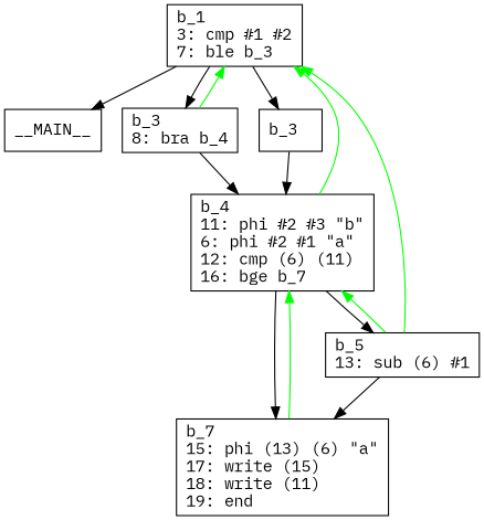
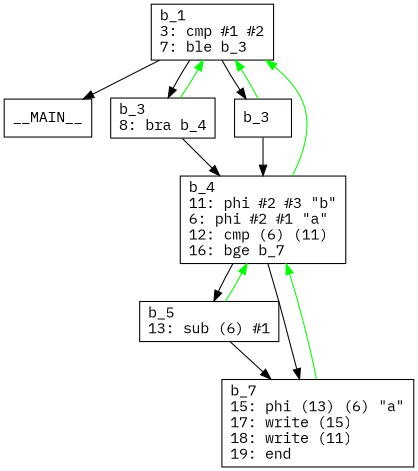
  digraph {
    fontname="IBM Plex Mono"
    node [fontname="IBM Plex Mono" shape=box]
    edge [fontname="IBM Plex Mono"]
    n1 [label="b_1\l3: cmp #1 #2\l7: ble b_3\l"]
    __MAIN__
    n3 [label="b_3\l8: bra b_4\l"]
    n4 [label="b_3\l"]
    n5 [label="b_4\l11: phi #2 #3 \"b\"\l6: phi #2 #1 \"a\"\l12: cmp (6) (11)\l16: bge b_7\l"]
    n6 [label="b_5\l13: sub (6) #1\l"]
    n7 [label="b_7\l15: phi (13) (6) \"a\"\l17: write (15)\l18: write (11)\l19: end\l"]
    n1 -> __MAIN__
    n1 -> n3
    n1 -> n4
    n3 -> n1 [color=green]
    n3 -> n5
-   n6 -> n1 [color=green]
+   n4 -> n1 [color=green]
    n4 -> n5
    n5 -> n1 [color=green]
    n5 -> n6
    n5 -> n7
    n6 -> n5 [color=green]
    n6 -> n7
    n7 -> n5 [color=green]
  }
